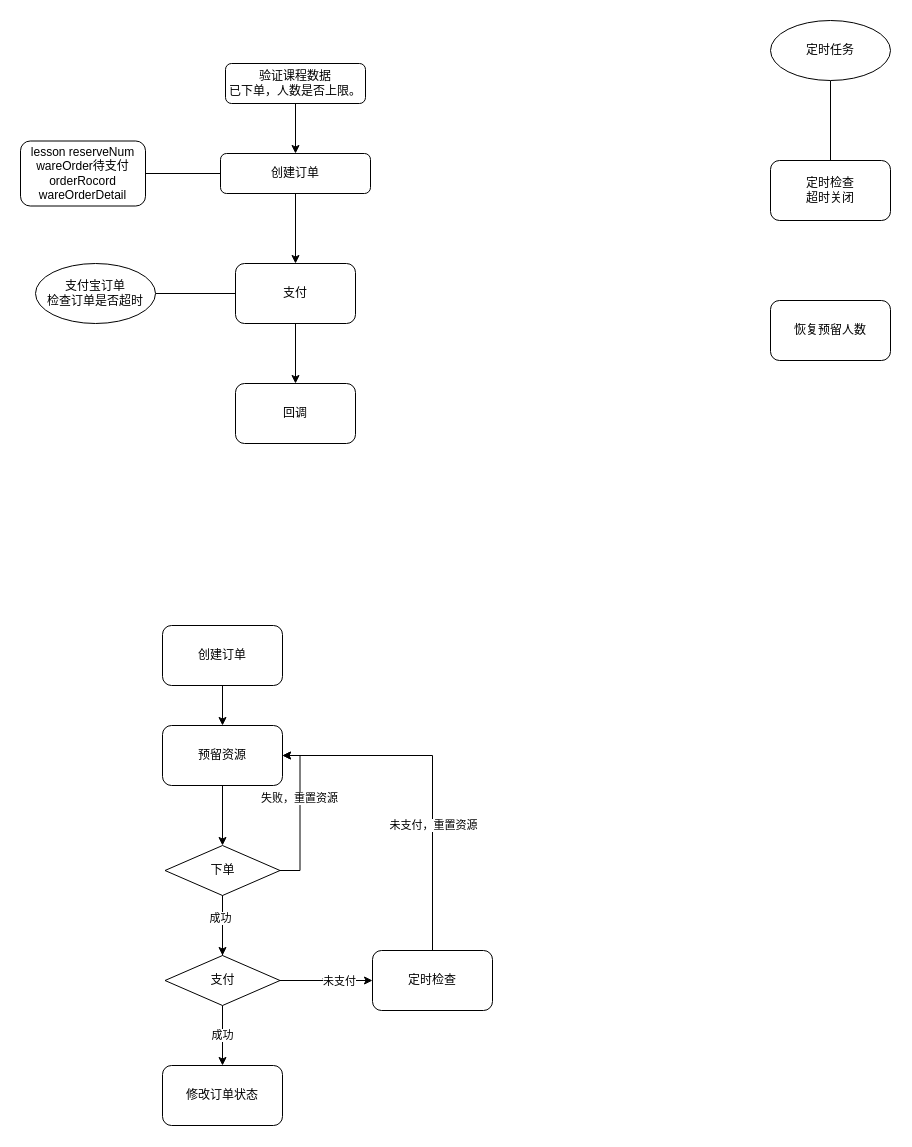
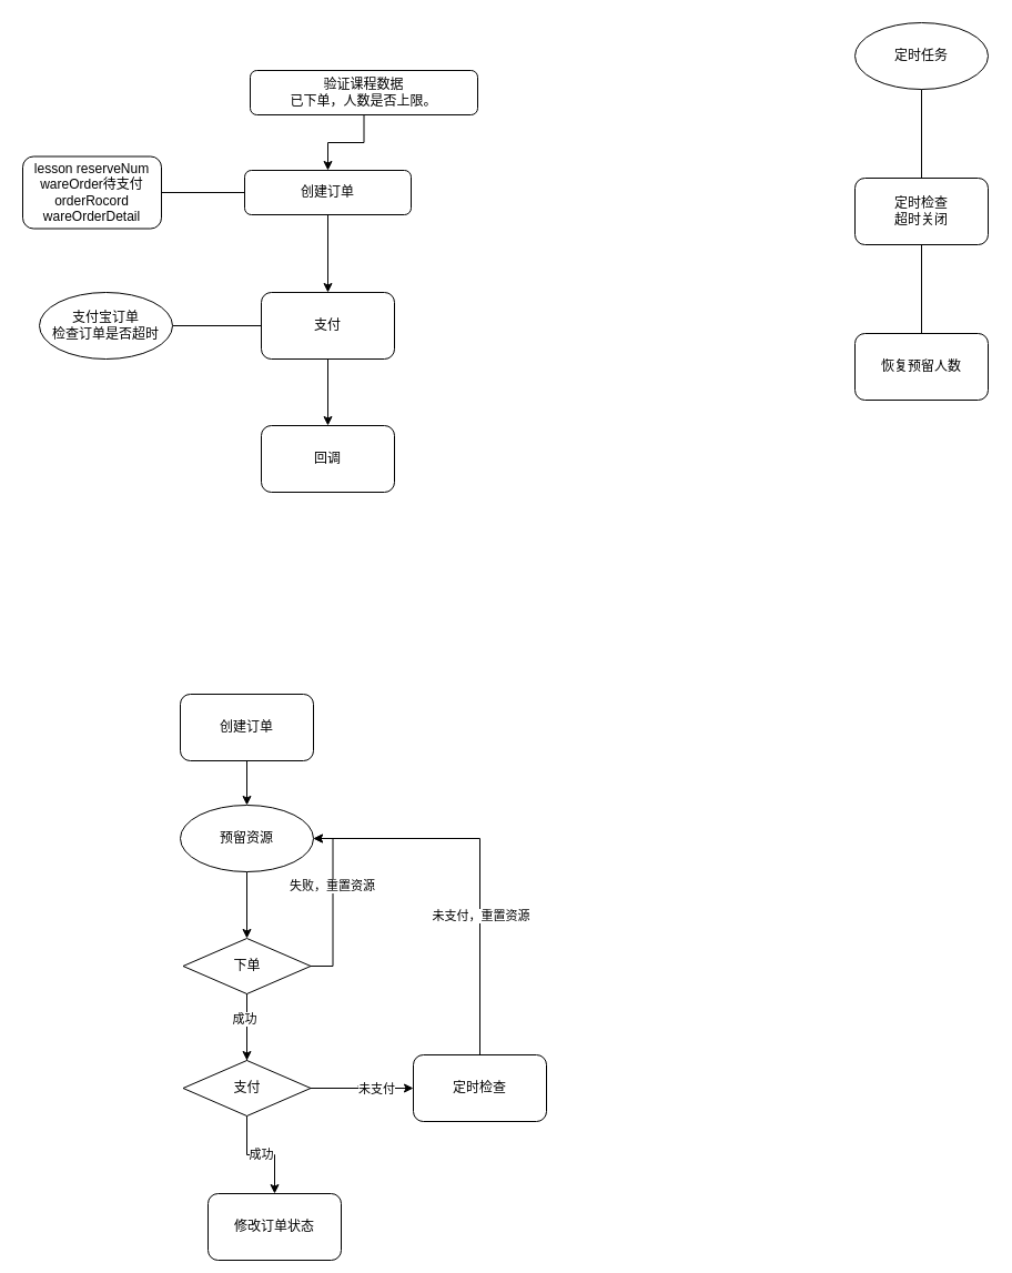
  <mxCell id="0" />
  <mxCell id="1" parent="0" />
  <mxCell id="2" style="edgeStyle=orthogonalEdgeStyle;rounded=0;orthogonalLoop=1;jettySize=auto;html=1;exitX=0.5;exitY=1;exitDx=0;exitDy=0;entryX=0.5;entryY=0;entryDx=0;entryDy=0;" parent="1" source="3" target="6" edge="1"><mxGeometry relative="1" as="geometry" /></mxCell>
- <mxCell id="3" value="验证课程数据&lt;br&gt;已下单，人数是否上限。" style="rounded=1;whiteSpace=wrap;html=1;fontSize=12;glass=0;strokeWidth=1;shadow=0;" parent="1" vertex="1"><mxGeometry x="225" y="63" width="140" height="40" as="geometry" /></mxCell>
+ <mxCell id="3" value="验证课程数据&lt;br&gt;已下单，人数是否上限。" style="rounded=1;whiteSpace=wrap;html=1;fontSize=12;glass=0;strokeWidth=1;shadow=0;" parent="1" vertex="1"><mxGeometry x="225" y="63" width="205" height="40" as="geometry" /></mxCell>
  <mxCell id="4" value="" style="edgeStyle=orthogonalEdgeStyle;rounded=0;orthogonalLoop=1;jettySize=auto;html=1;endArrow=classic;endFill=1;" parent="1" source="6" target="10" edge="1"><mxGeometry relative="1" as="geometry" /></mxCell>
  <mxCell id="5" style="edgeStyle=orthogonalEdgeStyle;rounded=0;orthogonalLoop=1;jettySize=auto;html=1;exitX=0;exitY=0.5;exitDx=0;exitDy=0;entryX=1;entryY=0.5;entryDx=0;entryDy=0;endArrow=none;endFill=0;" parent="1" source="6" target="7" edge="1"><mxGeometry relative="1" as="geometry" /></mxCell>
  <mxCell id="6" value="创建订单" style="whiteSpace=wrap;html=1;rounded=1;shadow=0;strokeWidth=1;glass=0;" parent="1" vertex="1"><mxGeometry x="220" y="153" width="150" height="40" as="geometry" /></mxCell>
  <mxCell id="7" value="&lt;span&gt;lesson reserveNum&lt;/span&gt;&lt;br&gt;&lt;span&gt;wareOrder待支付&lt;/span&gt;&lt;br&gt;&lt;span&gt;orderRocord&lt;/span&gt;&lt;br&gt;&lt;span&gt;wareOrderDetail&lt;/span&gt;" style="whiteSpace=wrap;html=1;rounded=1;shadow=0;strokeWidth=1;glass=0;" parent="1" vertex="1"><mxGeometry x="20" y="140.5" width="125" height="65" as="geometry" /></mxCell>
  <mxCell id="8" value="" style="edgeStyle=orthogonalEdgeStyle;rounded=0;orthogonalLoop=1;jettySize=auto;html=1;endArrow=classic;endFill=1;" parent="1" source="10" target="11" edge="1"><mxGeometry relative="1" as="geometry" /></mxCell>
  <mxCell id="9" value="" style="edgeStyle=orthogonalEdgeStyle;rounded=0;orthogonalLoop=1;jettySize=auto;html=1;endArrow=none;endFill=0;" parent="1" source="10" target="12" edge="1"><mxGeometry relative="1" as="geometry" /></mxCell>
  <mxCell id="10" value="支付" style="whiteSpace=wrap;html=1;rounded=1;shadow=0;strokeWidth=1;glass=0;" parent="1" vertex="1"><mxGeometry x="235" y="263" width="120" height="60" as="geometry" /></mxCell>
  <mxCell id="11" value="回调" style="whiteSpace=wrap;html=1;rounded=1;shadow=0;strokeWidth=1;glass=0;" parent="1" vertex="1"><mxGeometry x="235" y="383" width="120" height="60" as="geometry" /></mxCell>
  <mxCell id="12" value="支付宝订单&lt;br&gt;检查订单是否超时" style="ellipse;whiteSpace=wrap;html=1;rounded=1;shadow=0;strokeWidth=1;glass=0;" parent="1" vertex="1"><mxGeometry x="35" y="263" width="120" height="60" as="geometry" /></mxCell>
  <mxCell id="13" value="" style="edgeStyle=orthogonalEdgeStyle;rounded=0;orthogonalLoop=1;jettySize=auto;html=1;endArrow=none;endFill=0;" parent="1" source="14" target="16" edge="1"><mxGeometry relative="1" as="geometry" /></mxCell>
  <mxCell id="14" value="定时任务" style="ellipse;whiteSpace=wrap;html=1;" parent="1" vertex="1"><mxGeometry x="770" y="20" width="120" height="60" as="geometry" /></mxCell>
+ <mxCell id="15" value="" style="edgeStyle=orthogonalEdgeStyle;rounded=0;orthogonalLoop=1;jettySize=auto;html=1;endArrow=none;endFill=0;" parent="1" source="16" target="17" edge="1"><mxGeometry relative="1" as="geometry" /></mxCell>
  <mxCell id="16" value="定时检查&lt;br&gt;超时关闭" style="rounded=1;whiteSpace=wrap;html=1;" parent="1" vertex="1"><mxGeometry x="770" y="160" width="120" height="60" as="geometry" /></mxCell>
  <mxCell id="17" value="恢复预留人数" style="rounded=1;whiteSpace=wrap;html=1;" parent="1" vertex="1"><mxGeometry x="770" y="300" width="120" height="60" as="geometry" /></mxCell>
  <mxCell id="18" value="" style="edgeStyle=orthogonalEdgeStyle;rounded=0;orthogonalLoop=1;jettySize=auto;html=1;entryX=0.5;entryY=0;entryDx=0;entryDy=0;" parent="1" source="19" target="29" edge="1"><mxGeometry relative="1" as="geometry"><mxPoint x="512" y="885" as="targetPoint" /></mxGeometry></mxCell>
- <mxCell id="19" value="预留资源" style="rounded=1;whiteSpace=wrap;html=1;" parent="1" vertex="1"><mxGeometry x="162" y="725" width="120" height="60" as="geometry" /></mxCell>
+ <mxCell id="19" value="预留资源" style="ellipse;whiteSpace=wrap;html=1;" parent="1" vertex="1"><mxGeometry x="162" y="725" width="120" height="60" as="geometry" /></mxCell>
  <mxCell id="20" value="" style="edgeStyle=orthogonalEdgeStyle;rounded=0;orthogonalLoop=1;jettySize=auto;html=1;exitX=0.5;exitY=1;exitDx=0;exitDy=0;startArrow=none;" parent="1" source="34" edge="1"><mxGeometry relative="1" as="geometry"><mxPoint x="222" y="925" as="sourcePoint" /><mxPoint x="222" y="995" as="targetPoint" /></mxGeometry></mxCell>
  <mxCell id="21" value="成功" style="edgeStyle=orthogonalEdgeStyle;rounded=0;orthogonalLoop=1;jettySize=auto;html=1;exitX=0.5;exitY=1;exitDx=0;exitDy=0;" parent="1" source="34" target="22" edge="1"><mxGeometry relative="1" as="geometry"><mxPoint x="222" y="1055" as="sourcePoint" /></mxGeometry></mxCell>
- <mxCell id="22" value="修改订单状态" style="rounded=1;whiteSpace=wrap;html=1;" parent="1" vertex="1"><mxGeometry x="162" y="1065" width="120" height="60" as="geometry" /></mxCell>
+ <mxCell id="22" value="修改订单状态" style="rounded=1;whiteSpace=wrap;html=1;" parent="1" vertex="1"><mxGeometry x="187" y="1075" width="120" height="60" as="geometry" /></mxCell>
  <mxCell id="23" style="edgeStyle=orthogonalEdgeStyle;rounded=0;orthogonalLoop=1;jettySize=auto;html=1;exitX=0.5;exitY=0;exitDx=0;exitDy=0;entryX=1;entryY=0.5;entryDx=0;entryDy=0;" parent="1" source="25" target="19" edge="1"><mxGeometry relative="1" as="geometry" /></mxCell>
  <mxCell id="24" value="未支付，重置资源" style="edgeLabel;html=1;align=center;verticalAlign=middle;resizable=0;points=[];" parent="23" vertex="1" connectable="0"><mxGeometry x="-0.27" relative="1" as="geometry"><mxPoint as="offset" /></mxGeometry></mxCell>
  <mxCell id="25" value="定时检查" style="rounded=1;whiteSpace=wrap;html=1;" parent="1" vertex="1"><mxGeometry x="372" y="950" width="120" height="60" as="geometry" /></mxCell>
  <mxCell id="26" style="edgeStyle=orthogonalEdgeStyle;rounded=0;orthogonalLoop=1;jettySize=auto;html=1;exitX=1;exitY=0.5;exitDx=0;exitDy=0;entryX=1;entryY=0.5;entryDx=0;entryDy=0;" parent="1" source="29" target="19" edge="1"><mxGeometry relative="1" as="geometry" /></mxCell>
  <mxCell id="27" value="失败，重置资源" style="edgeLabel;html=1;align=center;verticalAlign=middle;resizable=0;points=[];" parent="26" vertex="1" connectable="0"><mxGeometry x="0.22" y="2" relative="1" as="geometry"><mxPoint x="1" as="offset" /></mxGeometry></mxCell>
  <mxCell id="28" value="" style="edgeStyle=orthogonalEdgeStyle;rounded=0;orthogonalLoop=1;jettySize=auto;html=1;" parent="1" source="29" target="34" edge="1"><mxGeometry relative="1" as="geometry" /></mxCell>
  <mxCell id="29" value="下单" style="rhombus;whiteSpace=wrap;html=1;" parent="1" vertex="1"><mxGeometry x="164.5" y="845" width="115" height="50" as="geometry" /></mxCell>
  <mxCell id="30" value="w" style="edgeStyle=orthogonalEdgeStyle;rounded=0;orthogonalLoop=1;jettySize=auto;html=1;exitX=1;exitY=0.5;exitDx=0;exitDy=0;entryX=0;entryY=0.5;entryDx=0;entryDy=0;" parent="1" source="34" target="25" edge="1"><mxGeometry relative="1" as="geometry"><mxPoint x="362" y="1025" as="targetPoint" /></mxGeometry></mxCell>
  <mxCell id="31" value="未支付" style="edgeLabel;html=1;align=center;verticalAlign=middle;resizable=0;points=[];" parent="30" vertex="1" connectable="0"><mxGeometry x="0.265" relative="1" as="geometry"><mxPoint as="offset" /></mxGeometry></mxCell>
  <mxCell id="32" style="edgeStyle=orthogonalEdgeStyle;rounded=0;orthogonalLoop=1;jettySize=auto;html=1;exitX=0.5;exitY=1;exitDx=0;exitDy=0;entryX=0.5;entryY=0;entryDx=0;entryDy=0;" parent="1" source="33" target="19" edge="1"><mxGeometry relative="1" as="geometry" /></mxCell>
  <mxCell id="33" value="创建订单" style="rounded=1;whiteSpace=wrap;html=1;" parent="1" vertex="1"><mxGeometry x="162" y="625" width="120" height="60" as="geometry" /></mxCell>
  <mxCell id="34" value="支付" style="rhombus;whiteSpace=wrap;html=1;" parent="1" vertex="1"><mxGeometry x="164.5" y="955" width="115" height="50" as="geometry" /></mxCell>
  <mxCell id="35" value="" style="edgeStyle=orthogonalEdgeStyle;rounded=0;orthogonalLoop=1;jettySize=auto;html=1;exitX=0.5;exitY=1;exitDx=0;exitDy=0;endArrow=none;" parent="1" source="29" target="34" edge="1"><mxGeometry relative="1" as="geometry"><mxPoint x="222" y="895" as="sourcePoint" /><mxPoint x="222" y="995" as="targetPoint" /></mxGeometry></mxCell>
  <mxCell id="36" value="成功" style="edgeLabel;html=1;align=center;verticalAlign=middle;resizable=0;points=[];" parent="35" vertex="1" connectable="0"><mxGeometry x="-0.255" y="-3" relative="1" as="geometry"><mxPoint as="offset" /></mxGeometry></mxCell>
